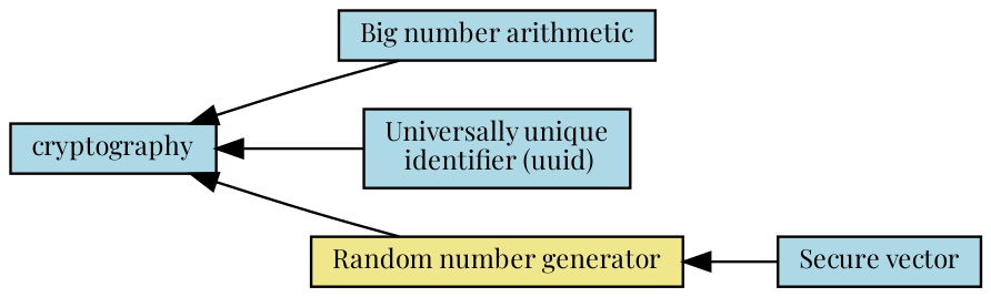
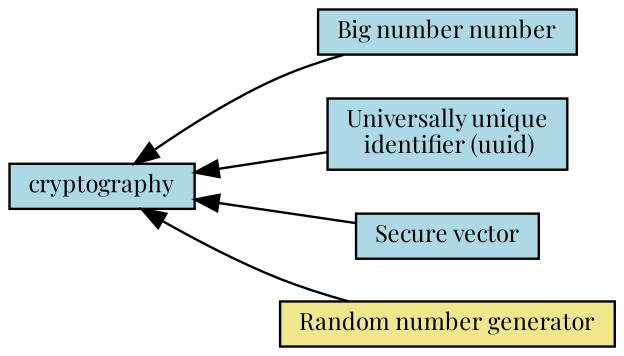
  digraph {
    fontname="Playfair Display"
    rankdir=LR
    node [color=black fillcolor=lightblue fontname="Playfair Display" fontsize=10 shape=box style=filled]
    edge [dir=back fontname="Playfair Display" fontsize=10 labelfontname=Helvetica labelfontsize=10 shape=plaintext style=solid]
    n1 [fontcolor=black height=0.2 label=cryptography width=0.4]
-   n2 [height=0.2 label="Big number arithmetic" width=0.4]
+   n2 [height=0.2 label="Big number number" width=0.4]
    n3 [height=0.2 label="Universally unique\l identifier (uuid)" width=0.4]
    n4 [height=0.2 label="Secure vector" width=0.4]
    n5 [fillcolor=khaki height=0.2 label="Random number generator" width=0.4]
    n1 -> n2
    n1 -> n3
-   n5 -> n4
+   n1 -> n4
    n1 -> n5
  }
